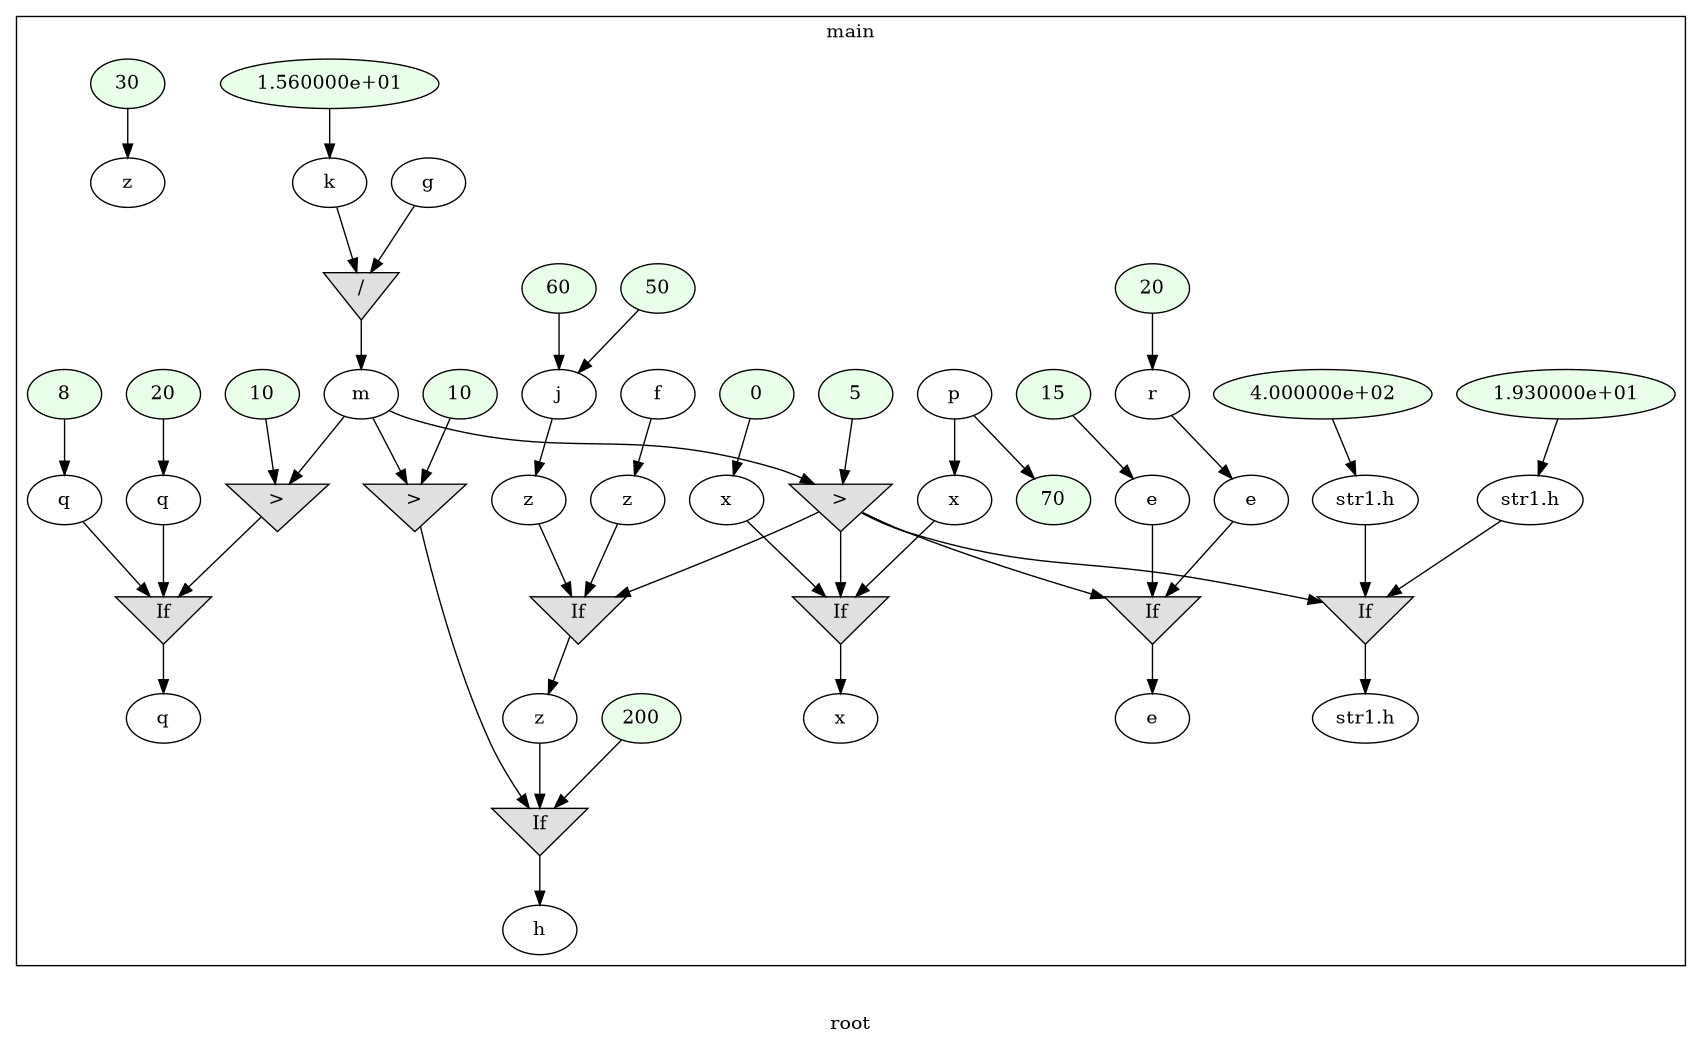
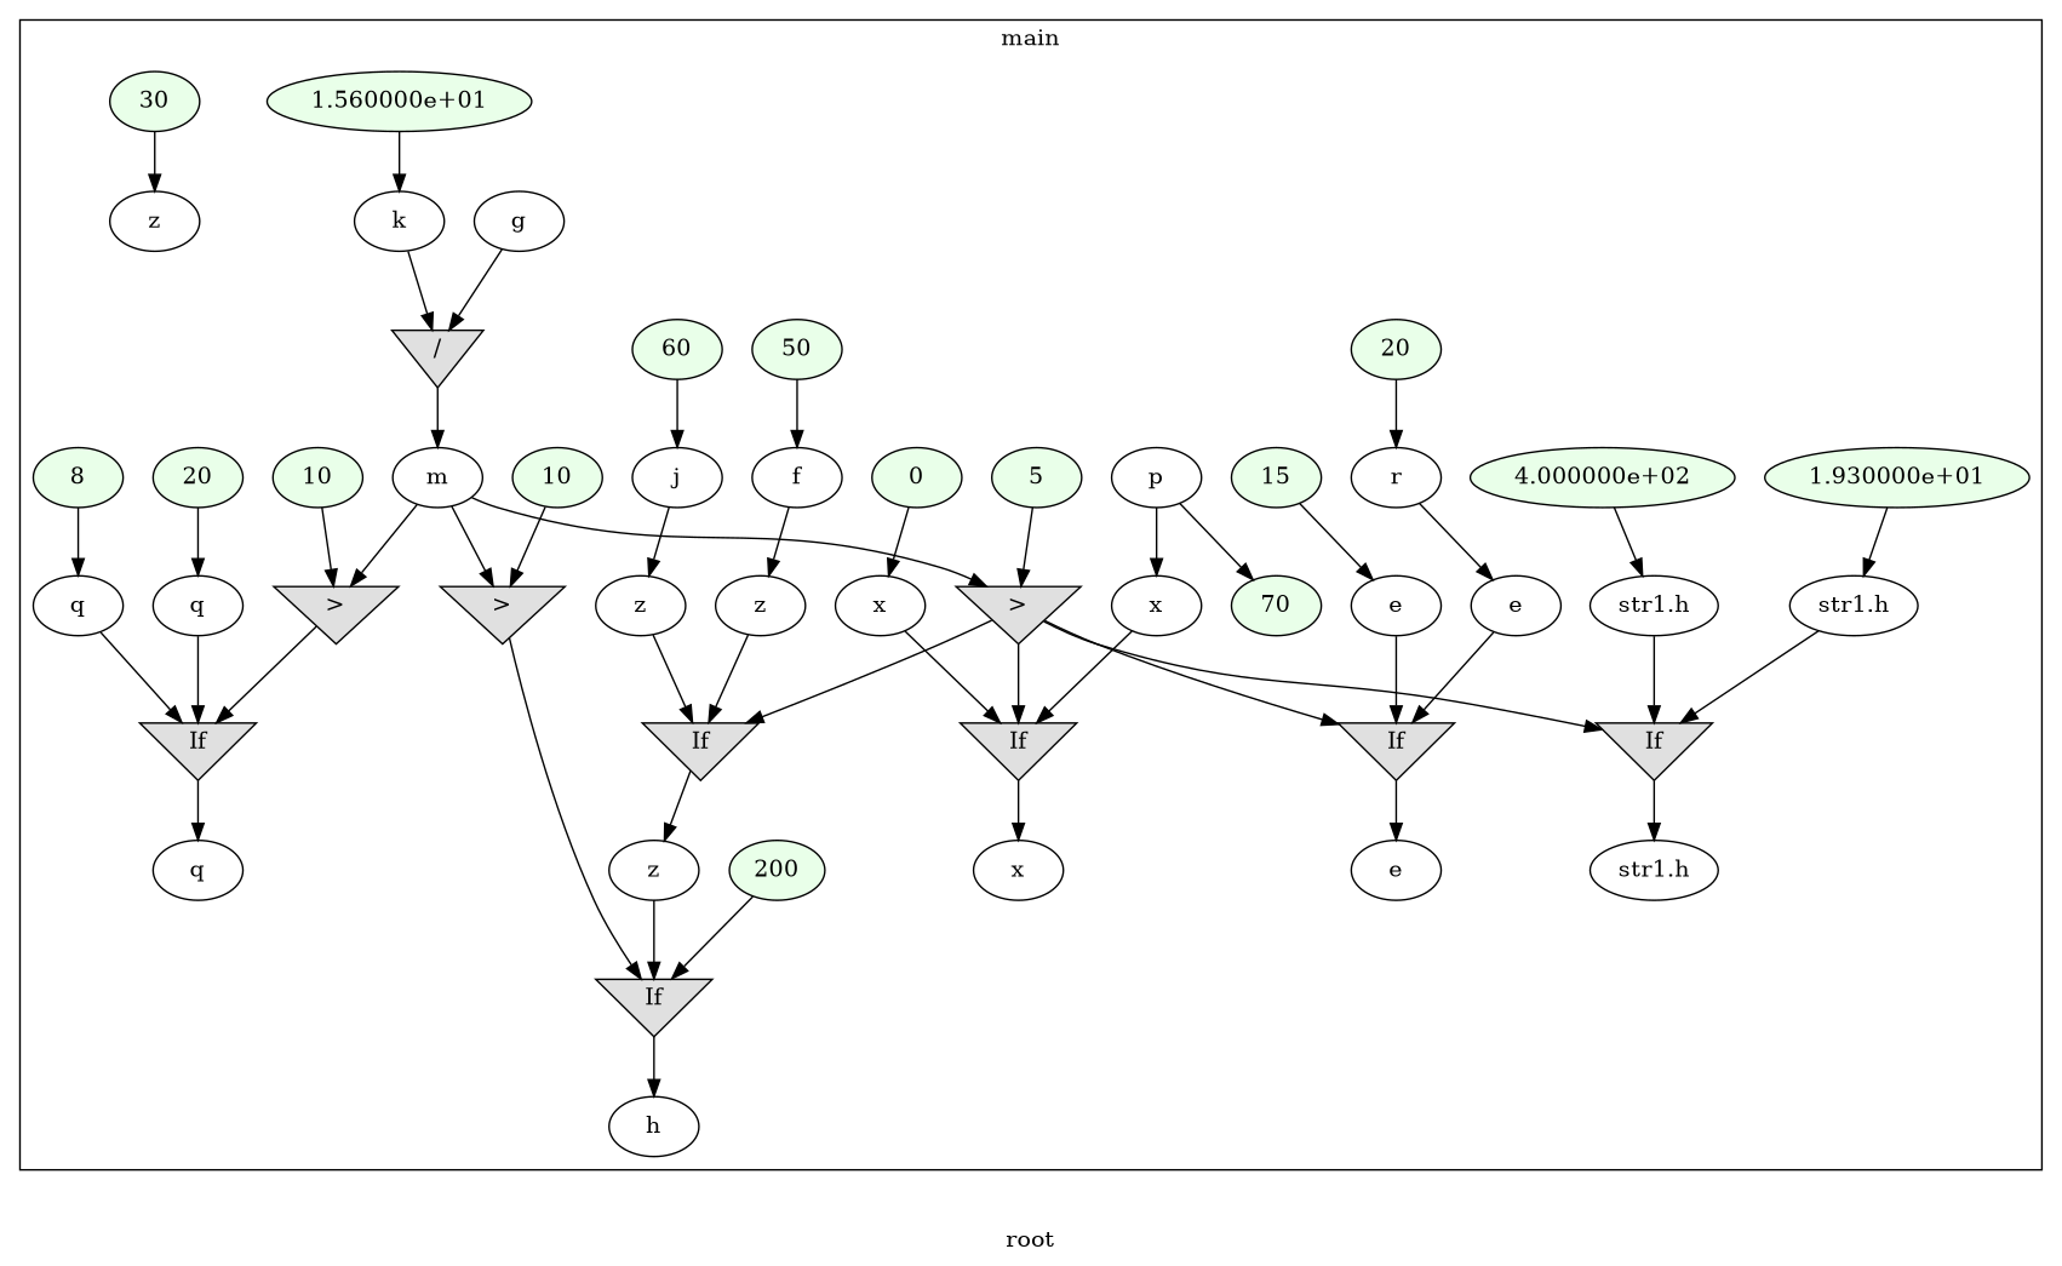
  digraph {
    label=root
    rankdir=TB
    node [style=filled]
    n1 [fillcolor="#E9FFE9" label="1.930000e+01" startinglines=10]
    n2 [label="str1.h" startingline=10 style=""]
    n3 [label=g startingline=13 style=""]
    n4 [fillcolor="#E9FFE9" label="1.560000e+01" startinglines=13]
    n5 [label=k startingline=13 style=""]
    n6 [fillcolor="#E0E0E0" label="/" shape=invtriangle startinglines=15]
    n7 [label=m startingline=15 style=""]
    n8 [fillcolor="#E9FFE9" label=15 startinglines=18]
    n9 [label=e startingline=18 style=""]
    n10 [fillcolor="#E9FFE9" label=0 startinglines=18]
    n11 [label=x startingline=18 style=""]
    n12 [fillcolor="#E9FFE9" label=30 startinglines=19]
    n13 [label=z startingline=19 style=""]
    n14 [fillcolor="#E9FFE9" label=50 startinglines=20]
    n15 [label=f startingline=20 style=""]
    n16 [fillcolor="#E9FFE9" label=60 startinglines=21]
    n17 [label=j startingline=21 style=""]
    n18 [fillcolor="#E9FFE9" label=70 startinglines=22]
    n19 [label=p startingline=22 style=""]
    n20 [fillcolor="#E9FFE9" label=5 startinglines=24]
    n21 [fillcolor="#E0E0E0" label=">" shape=invtriangle startinglines=24]
    n22 [label=z startingline=26 style=""]
    n23 [label=x startingline=27 style=""]
    n24 [fillcolor="#E9FFE9" label="4.000000e+02" startinglines=28]
    n25 [label="str1.h" startingline=28 style=""]
    n26 [label=z startingline=32 style=""]
    n27 [fillcolor="#E9FFE9" label=20 startinglines=33]
    n28 [label=r startingline=33 style=""]
    n29 [label=e startingline=34 style=""]
    n30 [fillcolor="#E0E0E0" label=If shape=invtriangle startinglines=34]
    n31 [label=z startingline=34 style=""]
    n32 [fillcolor="#E0E0E0" label=If shape=invtriangle startinglines=34]
    n33 [label=x startingline=34 style=""]
    n34 [fillcolor="#E0E0E0" label=If shape=invtriangle startinglines=34]
    n35 [label="str1.h" startingline=34 style=""]
    n36 [fillcolor="#E0E0E0" label=If shape=invtriangle startinglines=34]
    n37 [label=e startingline=34 style=""]
    n38 [fillcolor="#E9FFE9" label=8 startinglines=37]
    n39 [label=q startingline=37 style=""]
    n40 [fillcolor="#E9FFE9" label=10 startinglines=38]
    n41 [fillcolor="#E0E0E0" label=">" shape=invtriangle startinglines=38]
    n42 [fillcolor="#E9FFE9" label=20 startinglines=39]
    n43 [label=q startingline=39 style=""]
    n44 [fillcolor="#E0E0E0" label=If shape=invtriangle startinglines=39]
    n45 [label=q startingline=39 style=""]
    n46 [fillcolor="#E9FFE9" label=200 startinglines=41]
    n47 [fillcolor="#E9FFE9" label=10 startinglines=41]
    n48 [fillcolor="#E0E0E0" label=">" shape=invtriangle startinglines=41]
    n49 [fillcolor="#E0E0E0" label=If shape=invtriangle startinglines=41]
    n50 [label=h startingline=41 style=""]
    subgraph cluster_1 {
      label=main
      parent=G
      startinglines="2_8_8"
      n1
      n2
      n3
      n4
      n5
      n6
      n7
      n8
      n9
      n10
      n11
      n12
      n13
      n14
      n15
      n16
      n17
      n18
      n19
      n20
      n21
      n22
      n23
      n24
      n25
      n26
      n27
      n28
      n29
      n30
      n31
      n32
      n33
      n34
      n35
      n36
      n37
      n38
      n39
      n40
      n41
      n42
      n43
      n44
      n45
      n46
      n47
      n48
      n49
      n50
    }
    n1 -> n2
    n2 -> n34
    n3 -> n6
    n4 -> n5
    n5 -> n6
    n6 -> n7
    n7 -> n21
    n7 -> n41
    n7 -> n48
    n8 -> n9
    n9 -> n36
    n10 -> n11
    n11 -> n32
    n12 -> n13
-   n14 -> n17
+   n14 -> n15
    n15 -> n22
    n16 -> n17
    n17 -> n26
    n19 -> n18
    n19 -> n23
    n20 -> n21
    n21 -> n30
    n21 -> n32
    n21 -> n34
    n21 -> n36
    n22 -> n30
    n23 -> n32
    n24 -> n25
    n25 -> n34
    n26 -> n30
    n27 -> n28
    n28 -> n29
    n29 -> n36
    n30 -> n31
    n31 -> n49
    n32 -> n33
    n34 -> n35
    n36 -> n37
    n38 -> n39
    n39 -> n44
    n40 -> n41
    n41 -> n44
    n42 -> n43
    n43 -> n44
    n44 -> n45
    n46 -> n49
    n47 -> n48
    n48 -> n49
    n49 -> n50
  }
